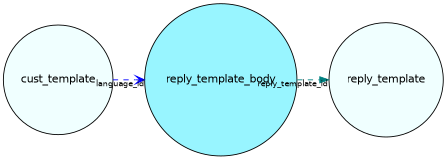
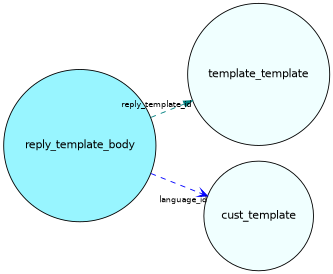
  digraph {
    rankdir=LR
    node [fillcolor=azure1 fontname=Helvetica fontsize=12 shape=circle style="rounded, filled"]
    edge [fontname=Helvetica fontsize=9 style=dashed]
    reply_template_body [fillcolor=cadetblue1]
-   reply_template
+   reply_template [label=template_template]
    n3 [label=cust_template]
    reply_template_body -> reply_template [arrowhead=normal color=teal headlabel=reply_template_id]
-   n3 -> reply_template_body [arrowhead=vee color=blue headlabel=language_id]
+   reply_template_body -> n3 [arrowhead=vee color=blue headlabel=language_id]
  }
